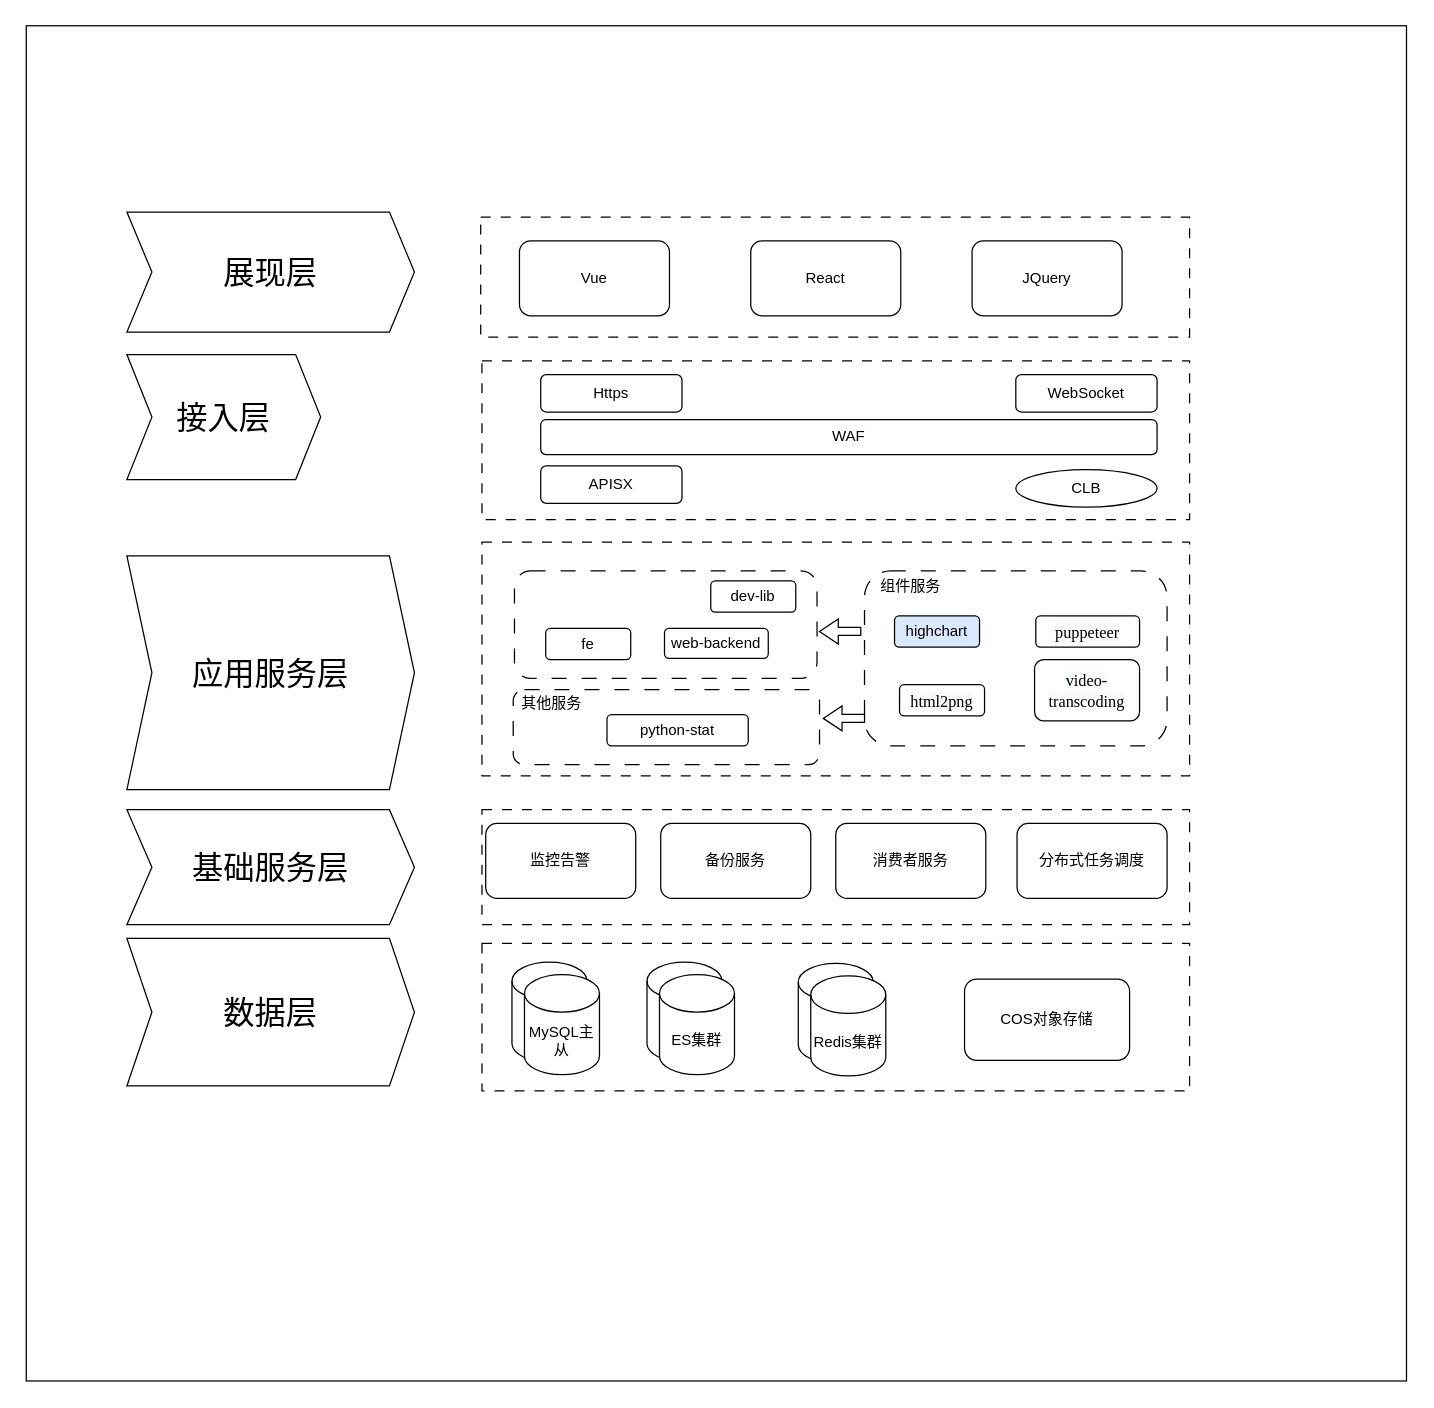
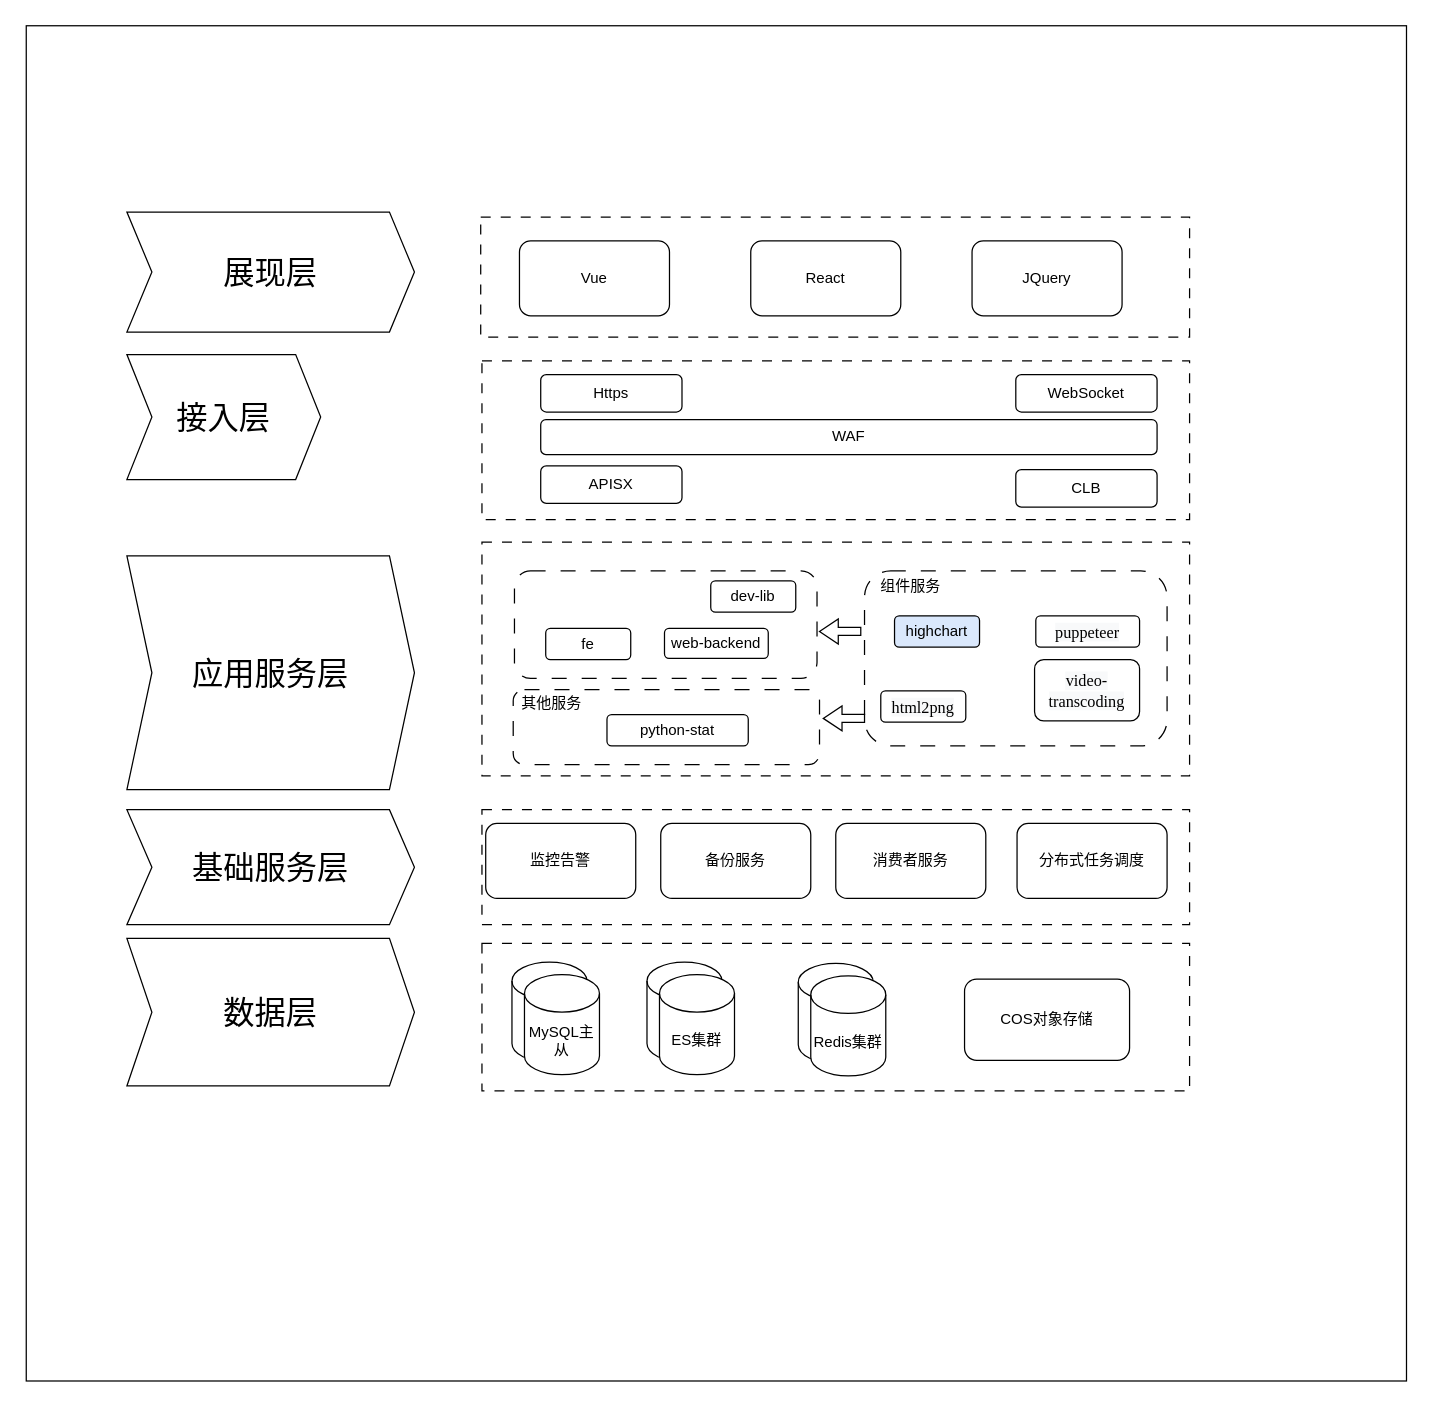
  <mxCell id="0" />
  <mxCell id="1" parent="0" />
  <mxCell id="2" value="" style="whiteSpace=wrap;html=1;" vertex="1" parent="1"><mxGeometry x="20.5" y="20" width="1104" height="1084" as="geometry" /></mxCell>
  <mxCell id="3" value="&lt;font style=&quot;font-size: 25px;&quot;&gt;展现层&lt;/font&gt;" style="shape=step;perimeter=stepPerimeter;whiteSpace=wrap;html=1;fixedSize=1;" vertex="1" parent="1"><mxGeometry x="101" y="169" width="230" height="96" as="geometry" /></mxCell>
  <mxCell id="4" value="&lt;font style=&quot;font-size: 25px;&quot;&gt;接入层&lt;/font&gt;" style="shape=step;perimeter=stepPerimeter;whiteSpace=wrap;html=1;fixedSize=1;" vertex="1" parent="1"><mxGeometry x="101" y="283" width="155" height="100" as="geometry" /></mxCell>
  <mxCell id="5" value="&lt;font style=&quot;font-size: 25px;&quot;&gt;应用服务层&lt;/font&gt;" style="shape=step;perimeter=stepPerimeter;whiteSpace=wrap;html=1;fixedSize=1;" vertex="1" parent="1"><mxGeometry x="101" y="444" width="230" height="187" as="geometry" /></mxCell>
  <mxCell id="6" value="&lt;font style=&quot;font-size: 25px;&quot;&gt;基础服务层&lt;/font&gt;" style="shape=step;perimeter=stepPerimeter;whiteSpace=wrap;html=1;fixedSize=1;" vertex="1" parent="1"><mxGeometry x="101" y="647" width="230" height="92" as="geometry" /></mxCell>
  <mxCell id="7" value="&lt;font style=&quot;font-size: 25px;&quot;&gt;数据层&lt;/font&gt;" style="shape=step;perimeter=stepPerimeter;whiteSpace=wrap;html=1;fixedSize=1;" vertex="1" parent="1"><mxGeometry x="101" y="750" width="230" height="118" as="geometry" /></mxCell>
  <mxCell id="8" value="" style="rounded=0;whiteSpace=wrap;html=1;dashed=1;dashPattern=8 8;" vertex="1" parent="1"><mxGeometry x="385" y="754" width="566" height="118" as="geometry" /></mxCell>
  <mxCell id="9" value="" style="group" vertex="1" connectable="0" parent="1"><mxGeometry x="409" y="769" width="70" height="90" as="geometry" /></mxCell>
  <mxCell id="10" value="" style="shape=cylinder3;whiteSpace=wrap;html=1;boundedLbl=1;backgroundOutline=1;size=15;" vertex="1" parent="9"><mxGeometry width="60" height="80" as="geometry" /></mxCell>
  <mxCell id="11" value="MySQL主从" style="shape=cylinder3;whiteSpace=wrap;html=1;boundedLbl=1;backgroundOutline=1;size=15;" vertex="1" parent="9"><mxGeometry x="10" y="10" width="60" height="80" as="geometry" /></mxCell>
  <mxCell id="12" value="" style="group" vertex="1" connectable="0" parent="1"><mxGeometry x="517" y="769" width="70" height="90" as="geometry" /></mxCell>
  <mxCell id="13" value="" style="shape=cylinder3;whiteSpace=wrap;html=1;boundedLbl=1;backgroundOutline=1;size=15;" vertex="1" parent="12"><mxGeometry width="60" height="80" as="geometry" /></mxCell>
  <mxCell id="14" value="ES集群" style="shape=cylinder3;whiteSpace=wrap;html=1;boundedLbl=1;backgroundOutline=1;size=15;" vertex="1" parent="12"><mxGeometry x="10" y="10" width="60" height="80" as="geometry" /></mxCell>
  <mxCell id="15" value="" style="group" vertex="1" connectable="0" parent="1"><mxGeometry x="638" y="770" width="70" height="90" as="geometry" /></mxCell>
  <mxCell id="16" value="" style="shape=cylinder3;whiteSpace=wrap;html=1;boundedLbl=1;backgroundOutline=1;size=15;" vertex="1" parent="15"><mxGeometry width="60" height="80" as="geometry" /></mxCell>
  <mxCell id="17" value="Redis集群" style="shape=cylinder3;whiteSpace=wrap;html=1;boundedLbl=1;backgroundOutline=1;size=15;" vertex="1" parent="15"><mxGeometry x="10" y="10" width="60" height="80" as="geometry" /></mxCell>
  <mxCell id="18" value="" style="rounded=0;whiteSpace=wrap;html=1;dashed=1;dashPattern=8 8;" vertex="1" parent="1"><mxGeometry x="385" y="647" width="566" height="92" as="geometry" /></mxCell>
  <mxCell id="19" value="COS对象存储" style="rounded=1;whiteSpace=wrap;html=1;" vertex="1" parent="1"><mxGeometry x="771" y="782.5" width="132" height="65" as="geometry" /></mxCell>
  <mxCell id="20" value="" style="rounded=0;whiteSpace=wrap;html=1;dashed=1;dashPattern=8 8;" vertex="1" parent="1"><mxGeometry x="385" y="288" width="566" height="127" as="geometry" /></mxCell>
  <mxCell id="21" value="监控告警" style="rounded=1;whiteSpace=wrap;html=1;" vertex="1" parent="1"><mxGeometry x="388" y="658" width="120" height="60" as="geometry" /></mxCell>
  <mxCell id="22" value="备份服务" style="rounded=1;whiteSpace=wrap;html=1;" vertex="1" parent="1"><mxGeometry x="528" y="658" width="120" height="60" as="geometry" /></mxCell>
  <mxCell id="23" value="分布式任务调度" style="rounded=1;whiteSpace=wrap;html=1;" vertex="1" parent="1"><mxGeometry x="813" y="658" width="120" height="60" as="geometry" /></mxCell>
  <mxCell id="24" value="消费者服务" style="rounded=1;whiteSpace=wrap;html=1;" vertex="1" parent="1"><mxGeometry x="668" y="658" width="120" height="60" as="geometry" /></mxCell>
  <mxCell id="25" value="Https" style="rounded=1;whiteSpace=wrap;html=1;" vertex="1" parent="1"><mxGeometry x="432" y="299" width="113" height="30" as="geometry" /></mxCell>
  <mxCell id="26" value="" style="rounded=0;whiteSpace=wrap;html=1;dashed=1;dashPattern=8 8;" vertex="1" parent="1"><mxGeometry x="384" y="173" width="567" height="96" as="geometry" /></mxCell>
  <mxCell id="27" value="Vue" style="rounded=1;whiteSpace=wrap;html=1;" vertex="1" parent="1"><mxGeometry x="415" y="192" width="120" height="60" as="geometry" /></mxCell>
  <mxCell id="28" value="React&lt;span style=&quot;color: rgba(0, 0, 0, 0); font-family: monospace; font-size: 0px; text-align: start; text-wrap-mode: nowrap;&quot;&gt;%3CmxGraphModel%3E%3Croot%3E%3CmxCell%20id%3D%220%22%2F%3E%3CmxCell%20id%3D%221%22%20parent%3D%220%22%2F%3E%3CmxCell%20id%3D%222%22%20value%3D%22Vue%22%20style%3D%22rounded%3D1%3BwhiteSpace%3Dwrap%3Bhtml%3D1%3B%22%20vertex%3D%221%22%20parent%3D%221%22%3E%3CmxGeometry%20x%3D%22546%22%20y%3D%22215%22%20width%3D%22120%22%20height%3D%2260%22%20as%3D%22geometry%22%2F%3E%3C%2FmxCell%3E%3C%2Froot%3E%3C%2FmxGraphModel%3E&lt;/span&gt;" style="rounded=1;whiteSpace=wrap;html=1;" vertex="1" parent="1"><mxGeometry x="600" y="192" width="120" height="60" as="geometry" /></mxCell>
  <mxCell id="29" value="JQuery" style="rounded=1;whiteSpace=wrap;html=1;" vertex="1" parent="1"><mxGeometry x="777" y="192" width="120" height="60" as="geometry" /></mxCell>
  <mxCell id="30" value="WebSocket" style="rounded=1;whiteSpace=wrap;html=1;" vertex="1" parent="1"><mxGeometry x="812" y="299" width="113" height="30" as="geometry" /></mxCell>
  <mxCell id="31" value="WAF" style="rounded=1;whiteSpace=wrap;html=1;" vertex="1" parent="1"><mxGeometry x="432" y="335" width="493" height="28" as="geometry" /></mxCell>
  <mxCell id="32" value="APISX" style="rounded=1;whiteSpace=wrap;html=1;" vertex="1" parent="1"><mxGeometry x="432" y="372" width="113" height="30" as="geometry" /></mxCell>
- <mxCell id="33" value="CLB" style="ellipse;whiteSpace=wrap;html=1;" vertex="1" parent="1"><mxGeometry x="812" y="375" width="113" height="30" as="geometry" /></mxCell>
+ <mxCell id="33" value="CLB" style="rounded=1;whiteSpace=wrap;html=1;" vertex="1" parent="1"><mxGeometry x="812" y="375" width="113" height="30" as="geometry" /></mxCell>
  <mxCell id="34" value="" style="rounded=0;whiteSpace=wrap;html=1;dashed=1;dashPattern=8 8;" vertex="1" parent="1"><mxGeometry x="385" y="433" width="566" height="187" as="geometry" /></mxCell>
  <mxCell id="35" value="" style="rounded=1;whiteSpace=wrap;html=1;dashed=1;dashPattern=12 12;" vertex="1" parent="1"><mxGeometry x="411" y="456" width="242" height="86" as="geometry" /></mxCell>
  <mxCell id="36" value="" style="rounded=1;whiteSpace=wrap;html=1;dashed=1;dashPattern=12 12;" vertex="1" parent="1"><mxGeometry x="691" y="456" width="242" height="140" as="geometry" /></mxCell>
  <mxCell id="37" value="组件服务" style="text;html=1;align=center;verticalAlign=middle;whiteSpace=wrap;rounded=0;" vertex="1" parent="1"><mxGeometry x="698" y="454" width="60" height="30" as="geometry" /></mxCell>
  <mxCell id="38" value="" style="html=1;shadow=0;dashed=0;align=center;verticalAlign=middle;shape=mxgraph.arrows2.arrow;dy=0.68;dx=15;flipH=1;notch=0;" vertex="1" parent="1"><mxGeometry x="655" y="494.5" width="33" height="20" as="geometry" /></mxCell>
  <mxCell id="39" value="highchart" style="rounded=1;whiteSpace=wrap;html=1;fillColor=#dae8fc;" vertex="1" parent="1"><mxGeometry x="715" y="492" width="68" height="25" as="geometry" /></mxCell>
- <mxCell id="40" value="&lt;span style=&quot;font-family: 默认字体; font-size: 13px; background-color: rgb(248, 249, 250);&quot;&gt;html2png&lt;/span&gt;" style="rounded=1;whiteSpace=wrap;html=1;" vertex="1" parent="1"><mxGeometry x="719" y="547" width="68" height="25" as="geometry" /></mxCell>
+ <mxCell id="40" value="&lt;span style=&quot;font-family: 默认字体; font-size: 13px; background-color: rgb(248, 249, 250);&quot;&gt;html2png&lt;/span&gt;" style="rounded=1;whiteSpace=wrap;html=1;" vertex="1" parent="1"><mxGeometry x="704" y="552" width="68" height="25" as="geometry" /></mxCell>
  <mxCell id="41" value="&lt;span style=&quot;font-family: 默认字体; font-size: 13px; background-color: rgb(248, 249, 250);&quot;&gt;puppeteer&lt;/span&gt;" style="rounded=1;whiteSpace=wrap;html=1;" vertex="1" parent="1"><mxGeometry x="828" y="492" width="83" height="25" as="geometry" /></mxCell>
  <mxCell id="42" value="&lt;span style=&quot;font-family: 默认字体; font-size: 13px; background-color: rgb(248, 249, 250);&quot;&gt;video-transcoding&lt;/span&gt;" style="rounded=1;whiteSpace=wrap;html=1;" vertex="1" parent="1"><mxGeometry x="827" y="527" width="84" height="49" as="geometry" /></mxCell>
  <mxCell id="43" value="web-backend" style="rounded=1;whiteSpace=wrap;html=1;" vertex="1" parent="1"><mxGeometry x="531" y="502" width="83" height="24" as="geometry" /></mxCell>
  <mxCell id="44" value="fe" style="rounded=1;whiteSpace=wrap;html=1;" vertex="1" parent="1"><mxGeometry x="436" y="502" width="68" height="25" as="geometry" /></mxCell>
  <mxCell id="45" value="dev-lib" style="rounded=1;whiteSpace=wrap;html=1;" vertex="1" parent="1"><mxGeometry x="568" y="464" width="68" height="25" as="geometry" /></mxCell>
  <mxCell id="46" value="" style="rounded=1;whiteSpace=wrap;html=1;dashed=1;dashPattern=12 12;" vertex="1" parent="1"><mxGeometry x="410" y="551" width="245" height="60" as="geometry" /></mxCell>
  <mxCell id="47" value="其他服务" style="text;html=1;align=center;verticalAlign=middle;whiteSpace=wrap;rounded=0;" vertex="1" parent="1"><mxGeometry x="411" y="547" width="60" height="30" as="geometry" /></mxCell>
  <mxCell id="48" value="python-stat" style="rounded=1;whiteSpace=wrap;html=1;" vertex="1" parent="1"><mxGeometry x="485" y="571" width="113" height="25" as="geometry" /></mxCell>
  <mxCell id="49" value="" style="html=1;shadow=0;dashed=0;align=center;verticalAlign=middle;shape=mxgraph.arrows2.arrow;dy=0.68;dx=15;flipH=1;notch=0;" vertex="1" parent="1"><mxGeometry x="658" y="564" width="33" height="20" as="geometry" /></mxCell>
